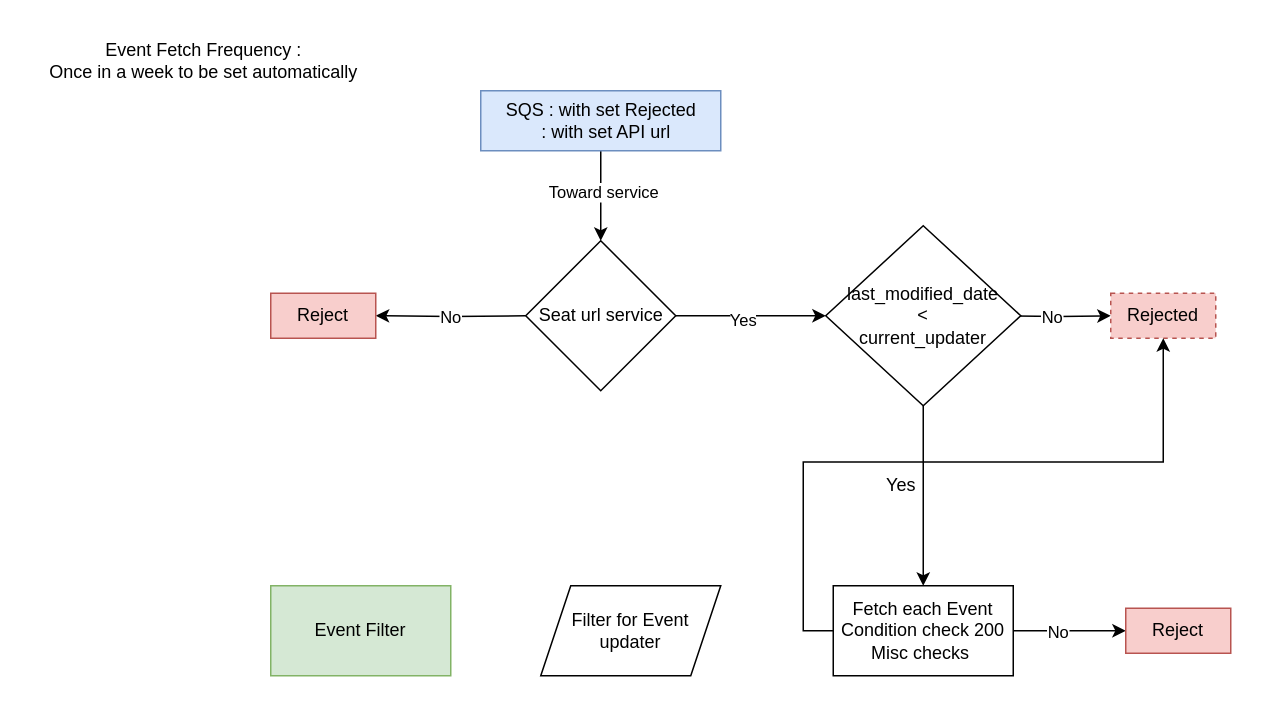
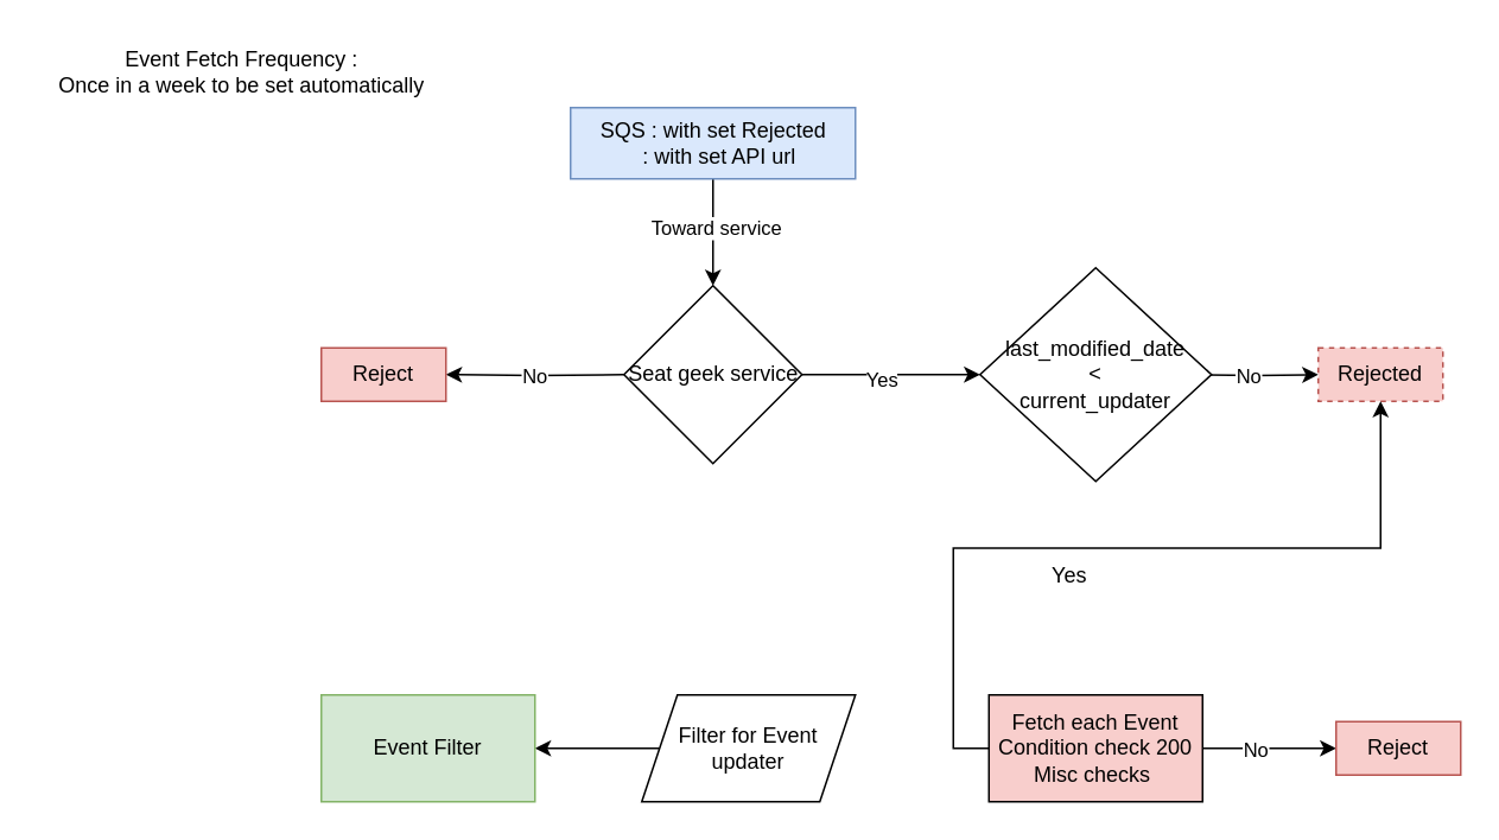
  <mxCell id="0" />
  <mxCell id="1" parent="0" />
  <mxCell id="2" value="" style="rhombus;whiteSpace=wrap;html=1;" vertex="1" parent="1"><mxGeometry x="350" y="160" width="100" height="100" as="geometry" /></mxCell>
  <mxCell id="3" value="Event Fetch Frequency :&lt;br&gt;Once in a week to be set automatically" style="text;html=1;align=center;verticalAlign=middle;resizable=0;points=[];autosize=1;strokeColor=none;fillColor=none;" vertex="1" parent="1"><mxGeometry y="20" width="230" height="40" as="geometry" x="20" /></mxCell>
  <mxCell id="4" style="edgeStyle=orthogonalEdgeStyle;rounded=0;orthogonalLoop=1;jettySize=auto;html=1;entryX=0.5;entryY=0;entryDx=0;entryDy=0;" edge="1" parent="1" source="6" target="2"><mxGeometry relative="1" as="geometry" /></mxCell>
  <mxCell id="5" value="Toward service" style="edgeLabel;html=1;align=center;verticalAlign=middle;resizable=0;points=[];" vertex="1" connectable="0" parent="4"><mxGeometry x="-0.1" y="1" relative="1" as="geometry"><mxPoint as="offset" /></mxGeometry></mxCell>
  <mxCell id="6" value="SQS : with set Rejected&lt;br&gt;&amp;nbsp; &amp;nbsp;: with set API url&amp;nbsp;" style="text;html=1;align=center;verticalAlign=middle;resizable=0;points=[];autosize=1;strokeColor=#6c8ebf;fillColor=#dae8fc;" vertex="1" parent="1"><mxGeometry x="320" y="60" width="160" height="40" as="geometry" /></mxCell>
  <mxCell id="7" style="edgeStyle=orthogonalEdgeStyle;rounded=0;orthogonalLoop=1;jettySize=auto;html=1;entryX=0;entryY=0.5;entryDx=0;entryDy=0;" edge="1" parent="1"><mxGeometry relative="1" as="geometry"><mxPoint x="550" y="210" as="targetPoint" /><mxPoint x="450" y="210" as="sourcePoint" /></mxGeometry></mxCell>
  <mxCell id="8" value="Yes" style="edgeLabel;html=1;align=center;verticalAlign=middle;resizable=0;points=[];" vertex="1" connectable="0" parent="7"><mxGeometry x="-0.124" y="-2" relative="1" as="geometry"><mxPoint as="offset" /></mxGeometry></mxCell>
  <mxCell id="9" style="edgeStyle=orthogonalEdgeStyle;rounded=0;orthogonalLoop=1;jettySize=auto;html=1;entryX=1;entryY=0.5;entryDx=0;entryDy=0;" edge="1" parent="1" target="11"><mxGeometry relative="1" as="geometry"><mxPoint x="300" y="210" as="targetPoint" /><mxPoint x="350" y="210" as="sourcePoint" /></mxGeometry></mxCell>
  <mxCell id="10" value="No" style="edgeLabel;html=1;align=center;verticalAlign=middle;resizable=0;points=[];" vertex="1" connectable="0" parent="9"><mxGeometry y="1" relative="1" as="geometry"><mxPoint as="offset" /></mxGeometry></mxCell>
  <mxCell id="11" value="Reject" style="whiteSpace=wrap;html=1;fillColor=#f8cecc;strokeColor=#b85450;" vertex="1" parent="1"><mxGeometry x="180" y="195" width="70" height="30" as="geometry" /></mxCell>
  <mxCell id="12" style="edgeStyle=orthogonalEdgeStyle;rounded=0;orthogonalLoop=1;jettySize=auto;html=1;exitX=1;exitY=0.5;exitDx=0;exitDy=0;entryX=0;entryY=0.5;entryDx=0;entryDy=0;" edge="1" parent="1" target="14"><mxGeometry relative="1" as="geometry"><mxPoint x="740" y="210" as="targetPoint" /><mxPoint x="670" y="210" as="sourcePoint" /></mxGeometry></mxCell>
  <mxCell id="13" value="No" style="edgeLabel;html=1;align=center;verticalAlign=middle;resizable=0;points=[];" vertex="1" connectable="0" parent="12"><mxGeometry x="-0.114" relative="1" as="geometry"><mxPoint as="offset" /></mxGeometry></mxCell>
  <mxCell id="14" value="Rejected" style="whiteSpace=wrap;html=1;fillColor=#f8cecc;strokeColor=#b85450;dashed=1;" vertex="1" parent="1"><mxGeometry x="740" y="195" width="70" height="30" as="geometry" /></mxCell>
- <mxCell id="15" style="edgeStyle=orthogonalEdgeStyle;rounded=0;orthogonalLoop=1;jettySize=auto;html=1;exitX=0.5;exitY=1;exitDx=0;exitDy=0;entryX=0.5;entryY=0;entryDx=0;entryDy=0;" edge="1" parent="1" source="16" target="20"><mxGeometry relative="1" as="geometry" /></mxCell>
  <mxCell id="16" value="last_modified_date&lt;br&gt;&amp;lt;&lt;br&gt;current_updater" style="rhombus;whiteSpace=wrap;html=1;" vertex="1" parent="1"><mxGeometry x="550" y="150" width="130" height="120" as="geometry" /></mxCell>
  <mxCell id="17" style="edgeStyle=orthogonalEdgeStyle;rounded=0;orthogonalLoop=1;jettySize=auto;html=1;exitX=1;exitY=0.5;exitDx=0;exitDy=0;" edge="1" parent="1" source="20"><mxGeometry relative="1" as="geometry"><mxPoint x="750" y="420" as="targetPoint" /></mxGeometry></mxCell>
  <mxCell id="18" value="No" style="edgeLabel;html=1;align=center;verticalAlign=middle;resizable=0;points=[];" vertex="1" connectable="0" parent="17"><mxGeometry x="-0.232" relative="1" as="geometry"><mxPoint as="offset" /></mxGeometry></mxCell>
  <mxCell id="19" style="edgeStyle=orthogonalEdgeStyle;rounded=0;orthogonalLoop=1;jettySize=auto;html=1;exitX=0;exitY=0.5;exitDx=0;exitDy=0;" edge="1" parent="1" source="20" target="14"><mxGeometry relative="1" as="geometry"><mxPoint x="490" y="420" as="targetPoint" /></mxGeometry></mxCell>
- <mxCell id="20" value="Fetch each Event&lt;br&gt;Condition check 200&lt;br&gt;Misc checks&amp;nbsp;" style="rounded=0;whiteSpace=wrap;html=1;" vertex="1" parent="1"><mxGeometry x="555" y="390" width="120" height="60" as="geometry" /></mxCell>
+ <mxCell id="20" value="Fetch each Event&lt;br&gt;Condition check 200&lt;br&gt;Misc checks&amp;nbsp;" style="rounded=0;whiteSpace=wrap;html=1;fillColor=#f8cecc;" vertex="1" parent="1"><mxGeometry x="555" y="390" width="120" height="60" as="geometry" /></mxCell>
  <mxCell id="21" value="Yes" style="text;html=1;align=center;verticalAlign=middle;resizable=0;points=[];autosize=1;strokeColor=none;fillColor=none;" vertex="1" parent="1"><mxGeometry x="580" y="308" width="40" height="30" as="geometry" /></mxCell>
- <mxCell id="22" value="Seat url service" style="text;html=1;align=center;verticalAlign=middle;resizable=0;points=[];autosize=1;strokeColor=none;fillColor=none;" vertex="1" parent="1"><mxGeometry x="340" y="195" width="120" height="30" as="geometry" /></mxCell>
+ <mxCell id="22" value="Seat geek service" style="text;html=1;align=center;verticalAlign=middle;resizable=0;points=[];autosize=1;strokeColor=none;fillColor=none;" vertex="1" parent="1"><mxGeometry x="340" y="195" width="120" height="30" as="geometry" /></mxCell>
  <mxCell id="23" value="Reject" style="rounded=0;whiteSpace=wrap;html=1;fillColor=#f8cecc;strokeColor=#b85450;" vertex="1" parent="1"><mxGeometry x="750" y="405" width="70" height="30" as="geometry" /></mxCell>
+ <mxCell id="24" style="edgeStyle=orthogonalEdgeStyle;rounded=0;orthogonalLoop=1;jettySize=auto;html=1;exitX=0;exitY=0.5;exitDx=0;exitDy=0;" edge="1" parent="1" source="25" target="26"><mxGeometry relative="1" as="geometry"><mxPoint x="270" y="420" as="targetPoint" /></mxGeometry></mxCell>
  <mxCell id="25" value="Filter for Event updater" style="shape=parallelogram;perimeter=parallelogramPerimeter;whiteSpace=wrap;html=1;fixedSize=1;" vertex="1" parent="1"><mxGeometry x="360" y="390" width="120" height="60" as="geometry" /></mxCell>
  <mxCell id="26" value="Event Filter" style="rounded=0;whiteSpace=wrap;html=1;fillColor=#d5e8d4;strokeColor=#82b366;" vertex="1" parent="1"><mxGeometry x="180" y="390" width="120" height="60" as="geometry" /></mxCell>
